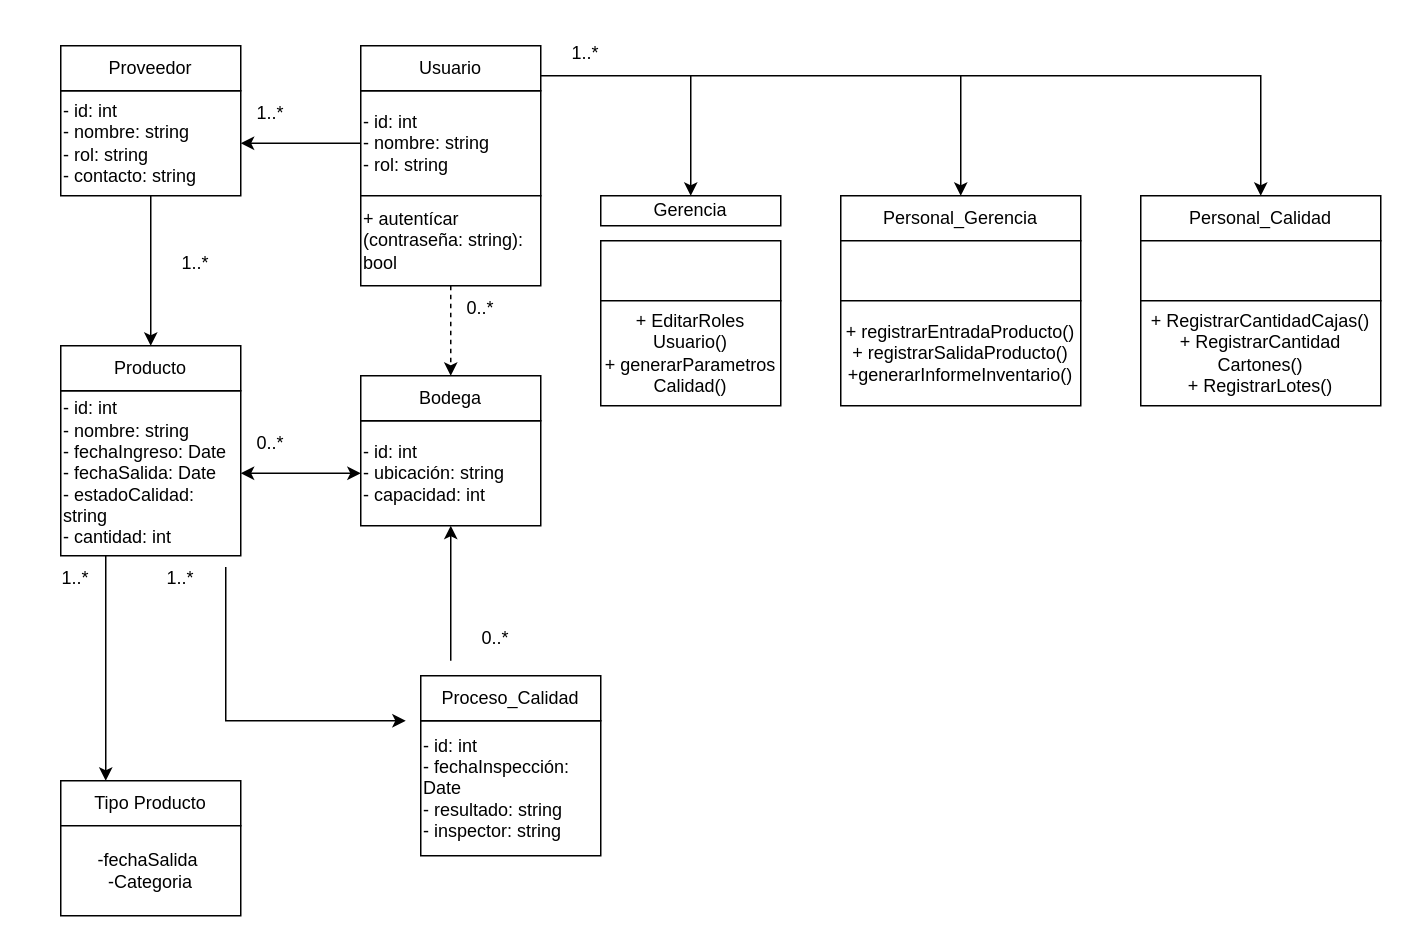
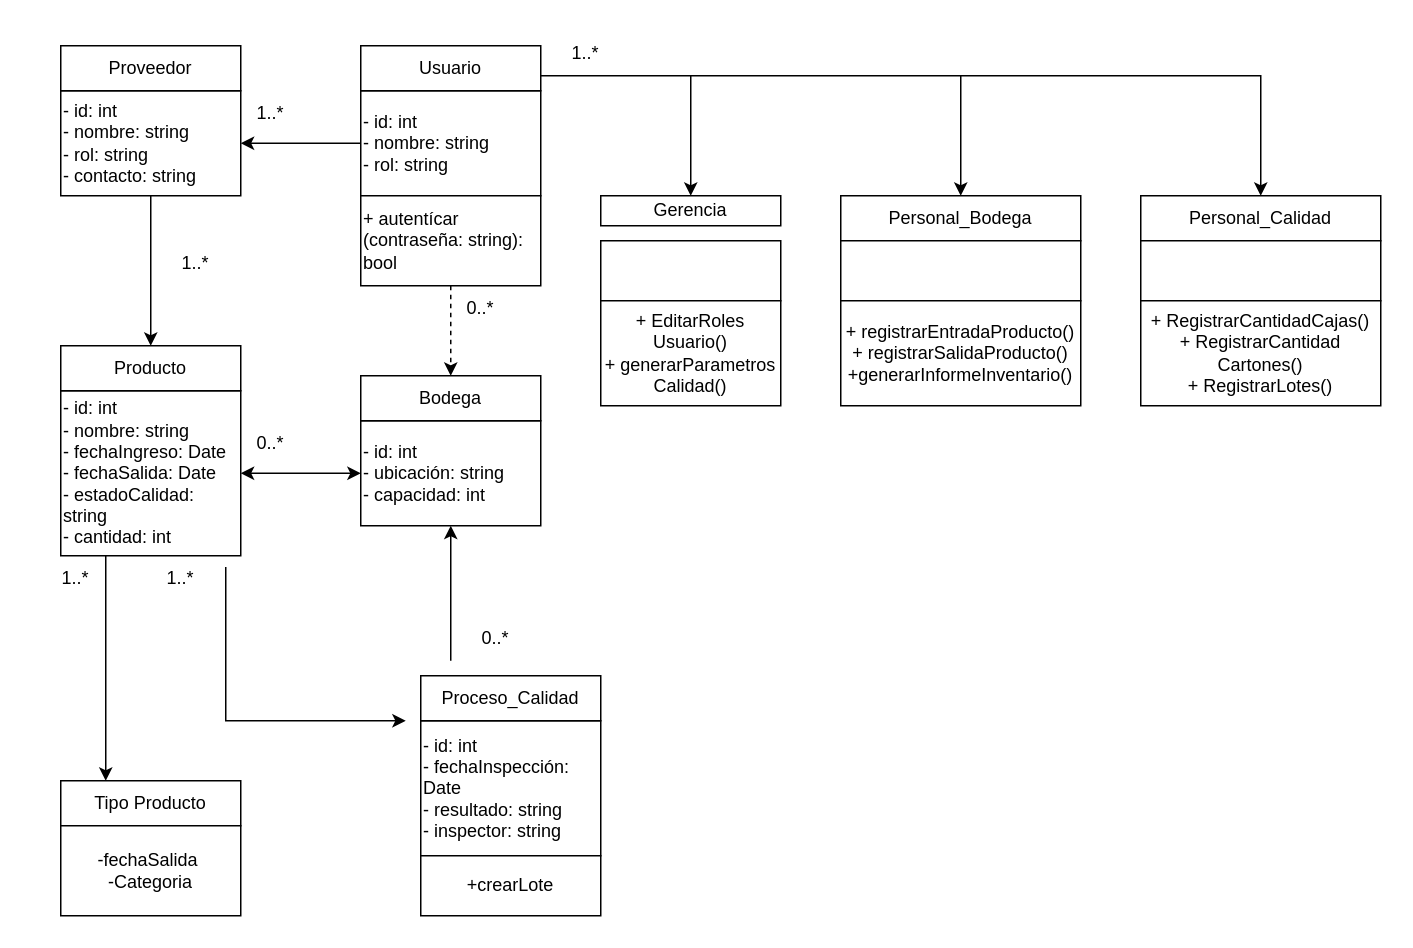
  <mxCell id="0" />
  <mxCell id="1" parent="0" />
  <mxCell id="2" value="- id: int&lt;div&gt;- nombre: string&lt;/div&gt;&lt;div&gt;- fechaIngreso: Date&lt;/div&gt;&lt;div&gt;- fechaSalida: Date&lt;/div&gt;&lt;div&gt;- estadoCalidad: string&lt;/div&gt;&lt;div&gt;- cantidad: int&lt;/div&gt;" style="rounded=0;whiteSpace=wrap;html=1;align=left;" vertex="1" parent="1"><mxGeometry x="40" y="260" width="120" height="110" as="geometry" /></mxCell>
  <mxCell id="3" value="Producto" style="rounded=0;whiteSpace=wrap;html=1;" vertex="1" parent="1"><mxGeometry x="40" y="230" width="120" height="30" as="geometry" /></mxCell>
  <mxCell id="4" value="- id: int&lt;div&gt;- nombre: string&lt;/div&gt;&lt;div&gt;- rol: string&lt;/div&gt;" style="rounded=0;whiteSpace=wrap;html=1;align=left;" vertex="1" parent="1"><mxGeometry x="240" y="60" width="120" height="70" as="geometry" /></mxCell>
  <mxCell id="5" value="+ autentícar&lt;div&gt;(contraseña: string): bool&lt;/div&gt;" style="rounded=0;whiteSpace=wrap;html=1;align=left;" vertex="1" parent="1"><mxGeometry x="240" y="130" width="120" height="60" as="geometry" /></mxCell>
  <mxCell id="6" value="Usuario" style="rounded=0;whiteSpace=wrap;html=1;" vertex="1" parent="1"><mxGeometry x="240" y="30" width="120" height="30" as="geometry" /></mxCell>
  <mxCell id="7" value="- id: int&lt;div&gt;- nombre: string&lt;/div&gt;&lt;div&gt;- rol: string&lt;/div&gt;&lt;div&gt;- contacto: string&lt;/div&gt;" style="rounded=0;whiteSpace=wrap;html=1;align=left;" vertex="1" parent="1"><mxGeometry x="40" y="60" width="120" height="70" as="geometry" /></mxCell>
  <mxCell id="8" value="Proveedor" style="rounded=0;whiteSpace=wrap;html=1;" vertex="1" parent="1"><mxGeometry x="40" y="30" width="120" height="30" as="geometry" /></mxCell>
  <mxCell id="9" value="- id: int&lt;div&gt;- ubicación: string&lt;br&gt;&lt;/div&gt;&lt;div&gt;- capacidad: int&lt;/div&gt;" style="rounded=0;whiteSpace=wrap;html=1;align=left;" vertex="1" parent="1"><mxGeometry x="240" y="280" width="120" height="70" as="geometry" /></mxCell>
  <mxCell id="10" value="Bodega" style="rounded=0;whiteSpace=wrap;html=1;" vertex="1" parent="1"><mxGeometry x="240" y="250" width="120" height="30" as="geometry" /></mxCell>
  <mxCell id="11" value="- id: int&lt;div&gt;- fechaInspección: Date&lt;br&gt;&lt;/div&gt;&lt;div&gt;- resultado: string&lt;/div&gt;&lt;div&gt;- inspector: string&lt;/div&gt;" style="rounded=0;whiteSpace=wrap;html=1;align=left;" vertex="1" parent="1"><mxGeometry x="280" y="480" width="120" height="90" as="geometry" /></mxCell>
  <mxCell id="12" value="Proceso_Calidad" style="rounded=0;whiteSpace=wrap;html=1;" vertex="1" parent="1"><mxGeometry x="280" y="450" width="120" height="30" as="geometry" /></mxCell>
  <mxCell id="13" value="" style="endArrow=classic;html=1;rounded=0;entryX=1;entryY=0.5;entryDx=0;entryDy=0;exitX=0;exitY=0.5;exitDx=0;exitDy=0;" edge="1" parent="1" source="4" target="7"><mxGeometry width="50" height="50" relative="1" as="geometry"><mxPoint x="230" y="95" as="sourcePoint" /><mxPoint x="238.82" y="10" as="targetPoint" /></mxGeometry></mxCell>
  <mxCell id="14" value="" style="endArrow=classic;html=1;rounded=0;exitX=1;exitY=0.25;exitDx=0;exitDy=0;" edge="1" parent="1" source="36"><mxGeometry width="50" height="50" relative="1" as="geometry"><mxPoint x="130" y="370" as="sourcePoint" /><mxPoint x="270" y="480" as="targetPoint" /><Array as="points"><mxPoint x="150" y="480" /></Array></mxGeometry></mxCell>
  <mxCell id="15" value="" style="endArrow=classic;html=1;rounded=0;exitX=0.5;exitY=1;exitDx=0;exitDy=0;entryX=0.5;entryY=0;entryDx=0;entryDy=0;dashed=1;" edge="1" parent="1" source="5" target="10"><mxGeometry width="50" height="50" relative="1" as="geometry"><mxPoint x="299.58" y="249.52" as="sourcePoint" /><mxPoint x="330" y="220" as="targetPoint" /></mxGeometry></mxCell>
  <mxCell id="16" value="" style="endArrow=classic;html=1;rounded=0;entryX=0.5;entryY=1;entryDx=0;entryDy=0;exitX=0;exitY=1;exitDx=0;exitDy=0;" edge="1" parent="1" source="32" target="9"><mxGeometry width="50" height="50" relative="1" as="geometry"><mxPoint x="299.58" y="410" as="sourcePoint" /><mxPoint x="300" y="410" as="targetPoint" /><Array as="points" /></mxGeometry></mxCell>
  <mxCell id="17" value="Gerencia" style="rounded=0;whiteSpace=wrap;html=1;" vertex="1" parent="1"><mxGeometry x="400" y="130" width="120" height="20" as="geometry" /></mxCell>
  <mxCell id="18" value="" style="endArrow=classic;html=1;rounded=0;entryX=0.5;entryY=0;entryDx=0;entryDy=0;" edge="1" parent="1" target="17"><mxGeometry width="50" height="50" relative="1" as="geometry"><mxPoint x="360" y="50" as="sourcePoint" /><mxPoint x="460" y="30" as="targetPoint" /><Array as="points"><mxPoint x="460" y="50" /><mxPoint x="460" y="60" /></Array></mxGeometry></mxCell>
  <mxCell id="19" value="" style="rounded=0;whiteSpace=wrap;html=1;align=left;" vertex="1" parent="1"><mxGeometry x="400" y="160" width="120" height="40" as="geometry" /></mxCell>
  <mxCell id="20" value="+ EditarRoles&lt;div&gt;Usuario()&lt;div&gt;+ generarParametros&lt;/div&gt;&lt;div&gt;Calidad()&lt;/div&gt;&lt;/div&gt;" style="rounded=0;whiteSpace=wrap;html=1;" vertex="1" parent="1"><mxGeometry x="400" y="200" width="120" height="70" as="geometry" /></mxCell>
- <mxCell id="21" value="Personal_Gerencia" style="rounded=0;whiteSpace=wrap;html=1;" vertex="1" parent="1"><mxGeometry x="560" y="130" width="160" height="30" as="geometry" /></mxCell>
+ <mxCell id="21" value="Personal_Bodega" style="rounded=0;whiteSpace=wrap;html=1;" vertex="1" parent="1"><mxGeometry x="560" y="130" width="160" height="30" as="geometry" /></mxCell>
  <mxCell id="22" value="" style="rounded=0;whiteSpace=wrap;html=1;align=left;" vertex="1" parent="1"><mxGeometry x="560" y="160" width="160" height="40" as="geometry" /></mxCell>
  <mxCell id="23" value="+ registrarEntradaProducto()&lt;div&gt;+ registrarSalidaProducto()&lt;/div&gt;&lt;div&gt;+generarInformeInventario()&lt;/div&gt;" style="rounded=0;whiteSpace=wrap;html=1;" vertex="1" parent="1"><mxGeometry x="560" y="200" width="160" height="70" as="geometry" /></mxCell>
  <mxCell id="24" value="Personal_Calidad" style="rounded=0;whiteSpace=wrap;html=1;" vertex="1" parent="1"><mxGeometry x="760" y="130" width="160" height="30" as="geometry" /></mxCell>
  <mxCell id="25" value="" style="rounded=0;whiteSpace=wrap;html=1;align=left;" vertex="1" parent="1"><mxGeometry x="760" y="160" width="160" height="40" as="geometry" /></mxCell>
  <mxCell id="26" value="+ RegistrarCantidadCajas()&lt;div&gt;+ RegistrarCantidad&lt;/div&gt;&lt;div&gt;Cartones()&lt;/div&gt;&lt;div&gt;+ RegistrarLotes()&lt;/div&gt;" style="rounded=0;whiteSpace=wrap;html=1;" vertex="1" parent="1"><mxGeometry x="760" y="200" width="160" height="70" as="geometry" /></mxCell>
  <mxCell id="27" value="" style="endArrow=classic;html=1;rounded=0;entryX=0.5;entryY=0;entryDx=0;entryDy=0;" edge="1" parent="1" target="21"><mxGeometry width="50" height="50" relative="1" as="geometry"><mxPoint x="460" y="50" as="sourcePoint" /><mxPoint x="780" y="-10" as="targetPoint" /><Array as="points"><mxPoint x="640" y="50" /></Array></mxGeometry></mxCell>
  <mxCell id="28" value="" style="endArrow=classic;html=1;rounded=0;entryX=0.5;entryY=0;entryDx=0;entryDy=0;" edge="1" parent="1" target="24"><mxGeometry width="50" height="50" relative="1" as="geometry"><mxPoint x="640" y="50" as="sourcePoint" /><mxPoint x="800" y="-10" as="targetPoint" /><Array as="points"><mxPoint x="840" y="50" /></Array></mxGeometry></mxCell>
  <mxCell id="29" value="" style="endArrow=classic;startArrow=classic;html=1;rounded=0;exitX=1;exitY=0.5;exitDx=0;exitDy=0;entryX=0;entryY=0.5;entryDx=0;entryDy=0;" edge="1" parent="1" source="2" target="9"><mxGeometry width="50" height="50" relative="1" as="geometry"><mxPoint x="380" y="340" as="sourcePoint" /><mxPoint x="430" y="290" as="targetPoint" /></mxGeometry></mxCell>
  <mxCell id="30" value="" style="endArrow=classic;html=1;rounded=0;entryX=0.5;entryY=0;entryDx=0;entryDy=0;" edge="1" parent="1" target="3"><mxGeometry width="50" height="50" relative="1" as="geometry"><mxPoint x="100" y="130" as="sourcePoint" /><mxPoint x="150" y="80" as="targetPoint" /></mxGeometry></mxCell>
  <mxCell id="31" value="0..*" style="text;html=1;align=center;verticalAlign=middle;whiteSpace=wrap;rounded=0;" vertex="1" parent="1"><mxGeometry x="150" y="280" width="60" height="30" as="geometry" /></mxCell>
  <mxCell id="32" value="0..*" style="text;html=1;align=center;verticalAlign=middle;whiteSpace=wrap;rounded=0;" vertex="1" parent="1"><mxGeometry x="300" y="410" width="60" height="30" as="geometry" /></mxCell>
  <mxCell id="33" value="0..*" style="text;html=1;align=center;verticalAlign=middle;whiteSpace=wrap;rounded=0;" vertex="1" parent="1"><mxGeometry x="290" y="190" width="60" height="30" as="geometry" /></mxCell>
  <mxCell id="34" value="1..*" style="text;html=1;align=center;verticalAlign=middle;whiteSpace=wrap;rounded=0;" vertex="1" parent="1"><mxGeometry x="150" y="60" width="60" height="30" as="geometry" /></mxCell>
  <mxCell id="35" value="1..*" style="text;html=1;align=center;verticalAlign=middle;whiteSpace=wrap;rounded=0;" vertex="1" parent="1"><mxGeometry x="100" y="160" width="60" height="30" as="geometry" /></mxCell>
  <mxCell id="36" value="1..*" style="text;html=1;align=center;verticalAlign=middle;whiteSpace=wrap;rounded=0;" vertex="1" parent="1"><mxGeometry x="90" y="370" width="60" height="30" as="geometry" /></mxCell>
  <mxCell id="37" value="1..*" style="text;html=1;align=center;verticalAlign=middle;whiteSpace=wrap;rounded=0;" vertex="1" parent="1"><mxGeometry x="360" y="20" width="60" height="30" as="geometry" /></mxCell>
+ <mxCell id="38" value="+crearLote" style="rounded=0;whiteSpace=wrap;html=1;" vertex="1" parent="1"><mxGeometry x="280" y="570" width="120" height="40" as="geometry" /></mxCell>
  <mxCell id="39" value="Tipo Producto" style="rounded=0;whiteSpace=wrap;html=1;" vertex="1" parent="1"><mxGeometry x="40" y="520" width="120" height="30" as="geometry" /></mxCell>
  <mxCell id="40" value="-fechaSalida&amp;nbsp;&lt;div&gt;-Categoria&lt;/div&gt;" style="rounded=0;whiteSpace=wrap;html=1;" vertex="1" parent="1"><mxGeometry x="40" y="550" width="120" height="60" as="geometry" /></mxCell>
  <mxCell id="41" value="" style="endArrow=classic;html=1;rounded=0;exitX=0.25;exitY=1;exitDx=0;exitDy=0;entryX=0.25;entryY=0;entryDx=0;entryDy=0;" edge="1" parent="1" source="2" target="39"><mxGeometry width="50" height="50" relative="1" as="geometry"><mxPoint x="30" y="270" as="sourcePoint" /><mxPoint x="-60" y="270" as="targetPoint" /></mxGeometry></mxCell>
  <mxCell id="42" value="1..*" style="text;html=1;align=center;verticalAlign=middle;whiteSpace=wrap;rounded=0;" vertex="1" parent="1"><mxGeometry x="20" y="370" width="60" height="30" as="geometry" /></mxCell>
